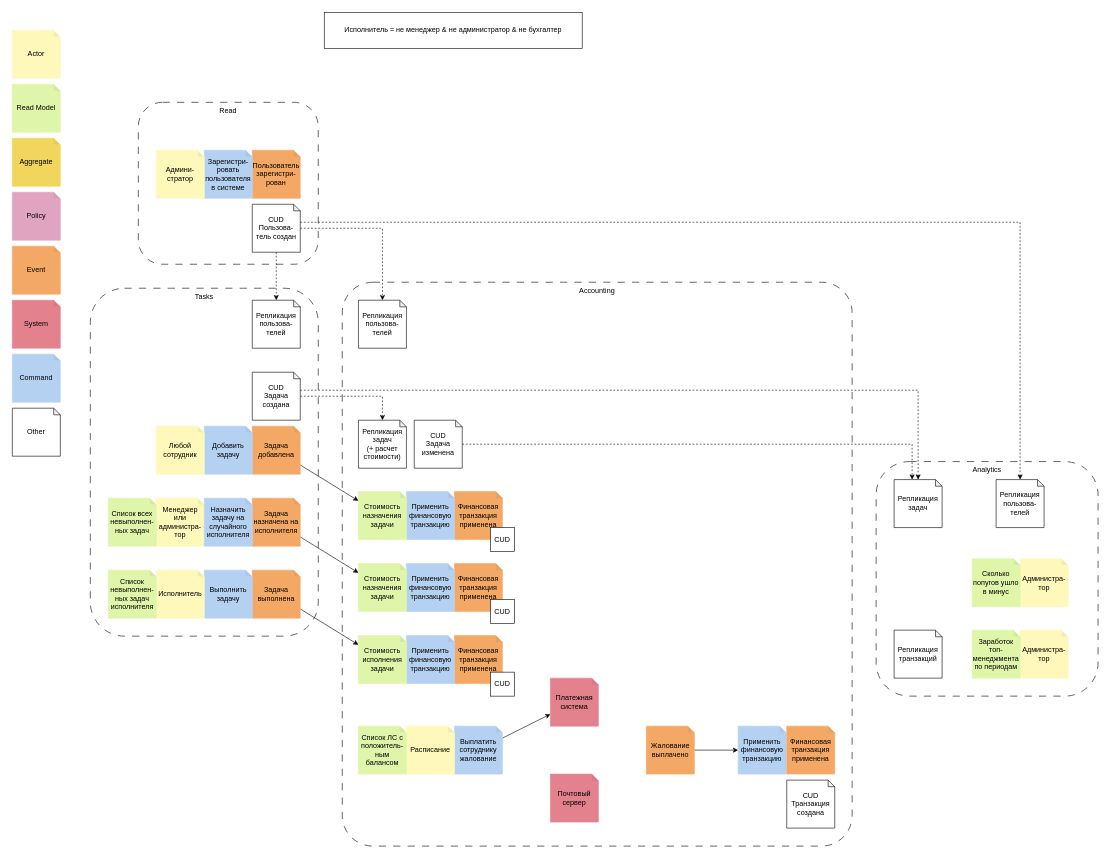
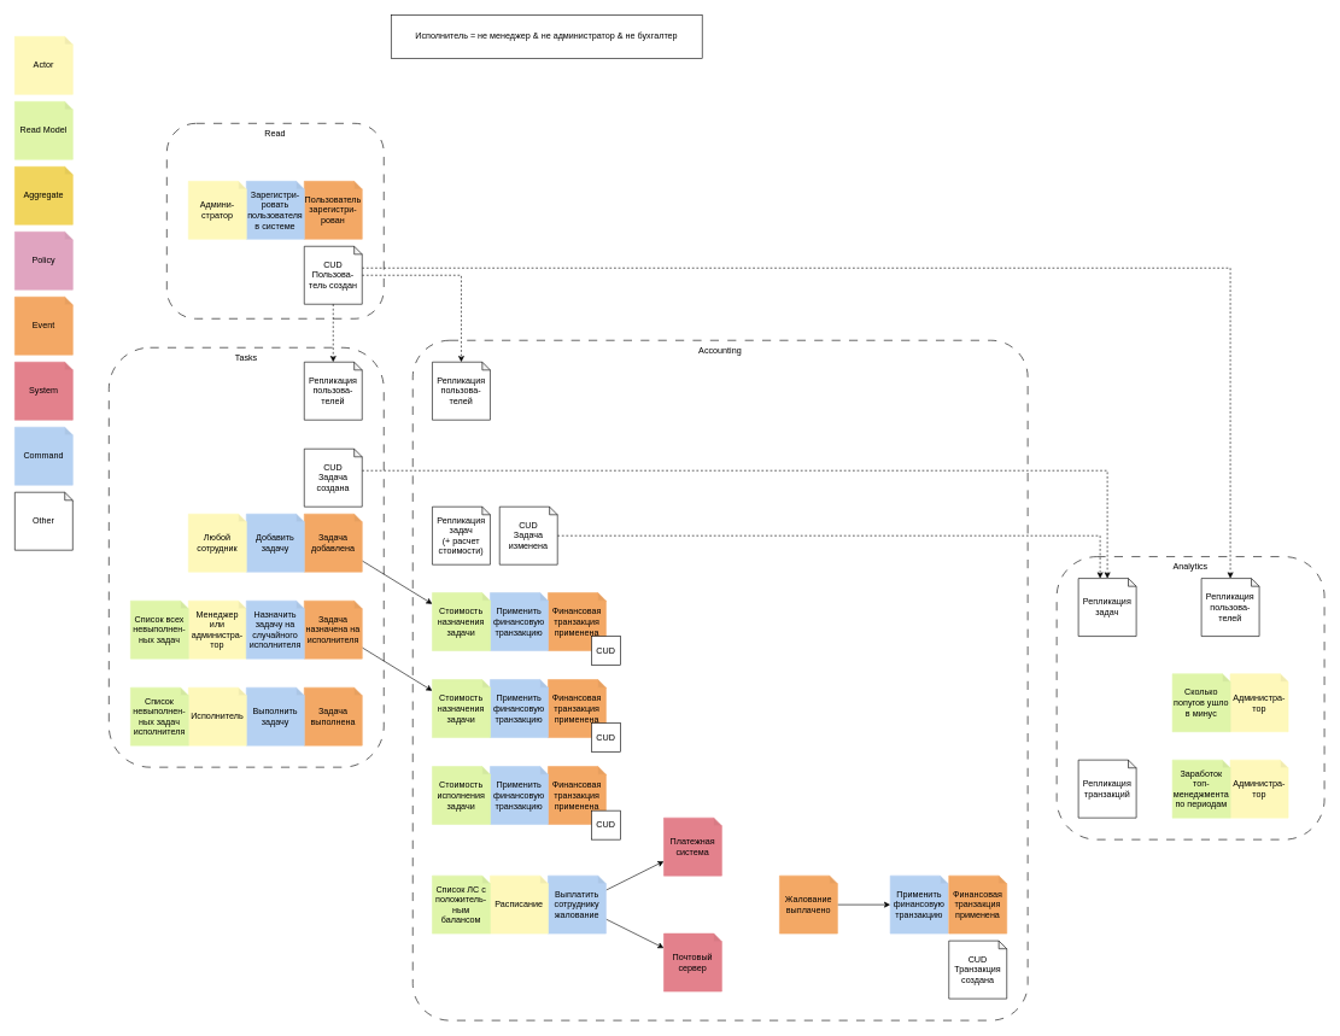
  <mxCell id="0" />
  <mxCell id="1" parent="0" />
  <mxCell id="2" value="Read" style="rounded=1;whiteSpace=wrap;html=1;dashed=1;fillColor=none;align=center;verticalAlign=top;dashPattern=12 12;" parent="1" vertex="1"><mxGeometry x="230" y="170.05" width="300" height="269.95" as="geometry" /></mxCell>
  <mxCell id="3" value="Tasks" style="rounded=1;whiteSpace=wrap;html=1;dashed=1;fillColor=none;align=center;verticalAlign=top;dashPattern=12 12;" parent="1" vertex="1"><mxGeometry x="150" y="480" width="380" height="580" as="geometry" /></mxCell>
  <mxCell id="4" value="Accounting" style="rounded=1;whiteSpace=wrap;html=1;dashed=1;fillColor=none;align=center;verticalAlign=top;dashPattern=12 12;arcSize=6;" parent="1" vertex="1"><mxGeometry x="570" y="470" width="850" height="940" as="geometry" /></mxCell>
  <mxCell id="5" value="Analytics" style="rounded=1;whiteSpace=wrap;html=1;dashed=1;fillColor=none;align=center;verticalAlign=top;dashPattern=12 12;" parent="1" vertex="1"><mxGeometry x="1460" y="769" width="370" height="391" as="geometry" /></mxCell>
  <mxCell id="6" value="Actor" style="shape=note;whiteSpace=wrap;html=1;backgroundOutline=1;darkOpacity=0.05;rotation=0;horizontal=1;size=11;labelBackgroundColor=none;fillColor=#fef8ba;strokeColor=#fef8ba;" parent="1" vertex="1"><mxGeometry x="20" y="50" width="80" height="80" as="geometry" /></mxCell>
  <mxCell id="7" value="Command" style="shape=note;whiteSpace=wrap;html=1;backgroundOutline=1;darkOpacity=0.05;rotation=0;horizontal=1;size=11;fillColor=#b5d1f2;strokeColor=#b5d1f2;" parent="1" vertex="1"><mxGeometry x="20" y="590" width="80" height="80" as="geometry" /></mxCell>
  <mxCell id="8" value="Aggregate" style="shape=note;whiteSpace=wrap;html=1;backgroundOutline=1;darkOpacity=0.05;rotation=0;horizontal=1;size=11;labelBackgroundColor=none;fillColor=#f1d55d;strokeColor=#f1d55d;" parent="1" vertex="1"><mxGeometry x="20" y="230" width="80" height="80" as="geometry" /></mxCell>
  <mxCell id="9" value="System" style="shape=note;whiteSpace=wrap;html=1;backgroundOutline=1;darkOpacity=0.05;rotation=0;horizontal=1;size=11;labelBackgroundColor=none;fillColor=#e3818c;strokeColor=#e3818c;" parent="1" vertex="1"><mxGeometry x="20" y="500" width="80" height="80" as="geometry" /></mxCell>
  <mxCell id="10" value="Read Model" style="shape=note;whiteSpace=wrap;html=1;backgroundOutline=1;darkOpacity=0.05;rotation=0;horizontal=1;size=11;labelBackgroundColor=none;fillColor=#dff5a9;strokeColor=#dff5a9;" parent="1" vertex="1"><mxGeometry x="20" y="140" width="80" height="80" as="geometry" /></mxCell>
  <mxCell id="11" value="Event" style="shape=note;whiteSpace=wrap;html=1;backgroundOutline=1;darkOpacity=0.05;rotation=0;horizontal=1;size=11;labelBackgroundColor=none;fillColor=#f3a865;strokeColor=#f3a865;" parent="1" vertex="1"><mxGeometry x="20" y="410" width="80" height="80" as="geometry" /></mxCell>
  <mxCell id="12" value="Policy" style="shape=note;whiteSpace=wrap;html=1;backgroundOutline=1;darkOpacity=0.05;rotation=0;horizontal=1;size=11;labelBackgroundColor=none;fillColor=#e0a4c0;strokeColor=#e0a4c0;" parent="1" vertex="1"><mxGeometry x="20" y="320" width="80" height="80" as="geometry" /></mxCell>
  <mxCell id="13" value="Пользователь зарегистри-рован" style="shape=note;html=1;backgroundOutline=1;darkOpacity=0.05;rotation=0;horizontal=1;size=11;labelBackgroundColor=none;fillColor=#f3a865;strokeColor=#f3a865;whiteSpace=wrap;" parent="1" vertex="1"><mxGeometry x="420" y="250.05" width="80" height="80" as="geometry" /></mxCell>
  <mxCell id="14" style="rounded=0;orthogonalLoop=1;jettySize=auto;html=1;" edge="1" parent="1" source="15" target="49"><mxGeometry relative="1" as="geometry" /></mxCell>
  <mxCell id="15" value="Задача добавлена" style="shape=note;html=1;backgroundOutline=1;darkOpacity=0.05;rotation=0;horizontal=1;size=11;labelBackgroundColor=none;fillColor=#f3a865;strokeColor=#f3a865;whiteSpace=wrap;" parent="1" vertex="1"><mxGeometry x="420" y="710" width="80" height="80" as="geometry" /></mxCell>
  <mxCell id="16" style="rounded=0;orthogonalLoop=1;jettySize=auto;html=1;" edge="1" parent="1" source="17" target="47"><mxGeometry relative="1" as="geometry" /></mxCell>
  <mxCell id="17" value="Задача назначена на исполнителя" style="shape=note;html=1;backgroundOutline=1;darkOpacity=0.05;rotation=0;horizontal=1;size=11;labelBackgroundColor=none;fillColor=#f3a865;strokeColor=#f3a865;whiteSpace=wrap;" parent="1" vertex="1"><mxGeometry x="420" y="830" width="80" height="80" as="geometry" /></mxCell>
- <mxCell id="18" style="rounded=0;orthogonalLoop=1;jettySize=auto;html=1;" edge="1" parent="1" source="19" target="48"><mxGeometry relative="1" as="geometry" /></mxCell>
  <mxCell id="19" value="Задача выполнена" style="shape=note;html=1;backgroundOutline=1;darkOpacity=0.05;rotation=0;horizontal=1;size=11;labelBackgroundColor=none;fillColor=#f3a865;strokeColor=#f3a865;whiteSpace=wrap;" parent="1" vertex="1"><mxGeometry x="420" y="950" width="80" height="80" as="geometry" /></mxCell>
  <mxCell id="20" value="Финансовая транзакция применена" style="shape=note;html=1;backgroundOutline=1;darkOpacity=0.05;rotation=0;horizontal=1;size=11;labelBackgroundColor=none;fillColor=#f3a865;strokeColor=#f3a865;whiteSpace=wrap;" parent="1" vertex="1"><mxGeometry x="757" y="1059" width="80" height="80" as="geometry" /></mxCell>
  <mxCell id="21" value="Зарегистри-ровать пользователя в системе" style="shape=note;whiteSpace=wrap;html=1;backgroundOutline=1;darkOpacity=0.05;rotation=0;horizontal=1;size=11;fillColor=#b5d1f2;strokeColor=#b5d1f2;" parent="1" vertex="1"><mxGeometry x="340" y="250.05" width="80" height="80" as="geometry" /></mxCell>
  <mxCell id="22" value="Админи-стратор" style="shape=note;whiteSpace=wrap;html=1;backgroundOutline=1;darkOpacity=0.05;rotation=0;horizontal=1;size=11;labelBackgroundColor=none;fillColor=#fef8ba;strokeColor=#fef8ba;" parent="1" vertex="1"><mxGeometry x="260" y="250.05" width="80" height="80" as="geometry" /></mxCell>
  <mxCell id="23" value="Добавить задачу" style="shape=note;whiteSpace=wrap;html=1;backgroundOutline=1;darkOpacity=0.05;rotation=0;horizontal=1;size=11;fillColor=#b5d1f2;strokeColor=#b5d1f2;" parent="1" vertex="1"><mxGeometry x="340" y="710" width="80" height="80" as="geometry" /></mxCell>
  <mxCell id="24" value="Любой сотрудник" style="shape=note;whiteSpace=wrap;html=1;backgroundOutline=1;darkOpacity=0.05;rotation=0;horizontal=1;size=11;labelBackgroundColor=none;fillColor=#fef8ba;strokeColor=#fef8ba;" parent="1" vertex="1"><mxGeometry x="260" y="710" width="80" height="80" as="geometry" /></mxCell>
  <mxCell id="25" value="Выполнить задачу" style="shape=note;whiteSpace=wrap;html=1;backgroundOutline=1;darkOpacity=0.05;rotation=0;horizontal=1;size=11;fillColor=#b5d1f2;strokeColor=#b5d1f2;" parent="1" vertex="1"><mxGeometry x="340" y="950" width="80" height="80" as="geometry" /></mxCell>
  <mxCell id="26" value="Применить финансовую транзакцию" style="shape=note;whiteSpace=wrap;html=1;backgroundOutline=1;darkOpacity=0.05;rotation=0;horizontal=1;size=11;fillColor=#b5d1f2;strokeColor=#b5d1f2;" parent="1" vertex="1"><mxGeometry x="677" y="1059" width="80" height="80" as="geometry" /></mxCell>
  <mxCell id="27" value="Менеджер или администра-тор" style="shape=note;whiteSpace=wrap;html=1;backgroundOutline=1;darkOpacity=0.05;rotation=0;horizontal=1;size=11;labelBackgroundColor=none;fillColor=#fef8ba;strokeColor=#fef8ba;" parent="1" vertex="1"><mxGeometry x="260" y="830" width="80" height="80" as="geometry" /></mxCell>
  <mxCell id="28" value="Исполнитель" style="shape=note;whiteSpace=wrap;html=1;backgroundOutline=1;darkOpacity=0.05;rotation=0;horizontal=1;size=11;labelBackgroundColor=none;fillColor=#fef8ba;strokeColor=#fef8ba;" parent="1" vertex="1"><mxGeometry x="260" y="950" width="80" height="80" as="geometry" /></mxCell>
  <mxCell id="29" value="Исполнитель = не менеджер &amp;amp; не администратор &amp;amp; не бухгалтер" style="rounded=0;whiteSpace=wrap;html=1;" parent="1" vertex="1"><mxGeometry x="540" y="20" width="430" height="60" as="geometry" /></mxCell>
  <mxCell id="30" value="Назначить задачу на случайного исполнителя" style="shape=note;whiteSpace=wrap;html=1;backgroundOutline=1;darkOpacity=0.05;rotation=0;horizontal=1;size=11;fillColor=#b5d1f2;strokeColor=#b5d1f2;" parent="1" vertex="1"><mxGeometry x="340" y="830" width="80" height="80" as="geometry" /></mxCell>
  <mxCell id="31" value="Финансовая транзакция применена" style="shape=note;html=1;backgroundOutline=1;darkOpacity=0.05;rotation=0;horizontal=1;size=11;labelBackgroundColor=none;fillColor=#f3a865;strokeColor=#f3a865;whiteSpace=wrap;" parent="1" vertex="1"><mxGeometry x="757" y="819" width="80" height="80" as="geometry" /></mxCell>
  <mxCell id="32" value="Применить финансовую транзакцию" style="shape=note;whiteSpace=wrap;html=1;backgroundOutline=1;darkOpacity=0.05;rotation=0;horizontal=1;size=11;fillColor=#b5d1f2;strokeColor=#b5d1f2;" parent="1" vertex="1"><mxGeometry x="677" y="819" width="80" height="80" as="geometry" /></mxCell>
  <mxCell id="33" value="Финансовая транзакция применена" style="shape=note;html=1;backgroundOutline=1;darkOpacity=0.05;rotation=0;horizontal=1;size=11;labelBackgroundColor=none;fillColor=#f3a865;strokeColor=#f3a865;whiteSpace=wrap;" parent="1" vertex="1"><mxGeometry x="757" y="939" width="80" height="80" as="geometry" /></mxCell>
  <mxCell id="34" value="Применить финансовую транзакцию" style="shape=note;whiteSpace=wrap;html=1;backgroundOutline=1;darkOpacity=0.05;rotation=0;horizontal=1;size=11;fillColor=#b5d1f2;strokeColor=#b5d1f2;" parent="1" vertex="1"><mxGeometry x="677" y="939" width="80" height="80" as="geometry" /></mxCell>
  <mxCell id="35" value="Список всех невыполнен-ных задач" style="shape=note;whiteSpace=wrap;html=1;backgroundOutline=1;darkOpacity=0.05;rotation=0;horizontal=1;size=11;labelBackgroundColor=none;fillColor=#dff5a9;strokeColor=#dff5a9;" parent="1" vertex="1"><mxGeometry x="180" y="830" width="80" height="80" as="geometry" /></mxCell>
  <mxCell id="36" value="Список невыполнен-ных задач исполнителя" style="shape=note;whiteSpace=wrap;html=1;backgroundOutline=1;darkOpacity=0.05;rotation=0;horizontal=1;size=11;labelBackgroundColor=none;fillColor=#dff5a9;strokeColor=#dff5a9;" parent="1" vertex="1"><mxGeometry x="180" y="950" width="80" height="80" as="geometry" /></mxCell>
  <mxCell id="37" style="rounded=0;orthogonalLoop=1;jettySize=auto;html=1;" edge="1" parent="1" source="39" target="42"><mxGeometry relative="1" as="geometry" /></mxCell>
+ <mxCell id="38" style="rounded=0;orthogonalLoop=1;jettySize=auto;html=1;" edge="1" parent="1" source="39" target="50"><mxGeometry relative="1" as="geometry" /></mxCell>
  <mxCell id="39" value="Выплатить сотруднику жалование" style="shape=note;whiteSpace=wrap;html=1;backgroundOutline=1;darkOpacity=0.05;rotation=0;horizontal=1;size=11;fillColor=#b5d1f2;strokeColor=#b5d1f2;" parent="1" vertex="1"><mxGeometry x="757" y="1210" width="80" height="80" as="geometry" /></mxCell>
  <mxCell id="40" value="Расписание" style="shape=note;whiteSpace=wrap;html=1;backgroundOutline=1;darkOpacity=0.05;rotation=0;horizontal=1;size=11;labelBackgroundColor=none;fillColor=#fef8ba;strokeColor=#fef8ba;" parent="1" vertex="1"><mxGeometry x="677" y="1210" width="80" height="80" as="geometry" /></mxCell>
  <mxCell id="41" value="Список ЛС с положитель-ным балансом" style="shape=note;whiteSpace=wrap;html=1;backgroundOutline=1;darkOpacity=0.05;rotation=0;horizontal=1;size=11;labelBackgroundColor=none;fillColor=#dff5a9;strokeColor=#dff5a9;" parent="1" vertex="1"><mxGeometry x="597" y="1210" width="80" height="80" as="geometry" /></mxCell>
  <mxCell id="42" value="Платежная система" style="shape=note;whiteSpace=wrap;html=1;backgroundOutline=1;darkOpacity=0.05;rotation=0;horizontal=1;size=11;labelBackgroundColor=none;fillColor=#e3818c;strokeColor=#e3818c;" parent="1" vertex="1"><mxGeometry x="917" y="1130" width="80" height="80" as="geometry" /></mxCell>
  <mxCell id="43" style="edgeStyle=orthogonalEdgeStyle;rounded=0;orthogonalLoop=1;jettySize=auto;html=1;" edge="1" parent="1" source="44" target="45"><mxGeometry relative="1" as="geometry" /></mxCell>
  <mxCell id="44" value="Жалование выплачено" style="shape=note;html=1;backgroundOutline=1;darkOpacity=0.05;rotation=0;horizontal=1;size=11;labelBackgroundColor=none;fillColor=#f3a865;strokeColor=#f3a865;whiteSpace=wrap;" parent="1" vertex="1"><mxGeometry x="1077" y="1210" width="80" height="80" as="geometry" /></mxCell>
  <mxCell id="45" value="Применить финансовую транзакцию" style="shape=note;whiteSpace=wrap;html=1;backgroundOutline=1;darkOpacity=0.05;rotation=0;horizontal=1;size=11;fillColor=#b5d1f2;strokeColor=#b5d1f2;" parent="1" vertex="1"><mxGeometry x="1230" y="1210" width="80" height="80" as="geometry" /></mxCell>
  <mxCell id="46" value="Финансовая транзакция применена" style="shape=note;html=1;backgroundOutline=1;darkOpacity=0.05;rotation=0;horizontal=1;size=11;labelBackgroundColor=none;fillColor=#f3a865;strokeColor=#f3a865;whiteSpace=wrap;" parent="1" vertex="1"><mxGeometry x="1311" y="1210" width="80" height="80" as="geometry" /></mxCell>
  <mxCell id="47" value="Стоимость назначения задачи" style="shape=note;whiteSpace=wrap;html=1;backgroundOutline=1;darkOpacity=0.05;rotation=0;horizontal=1;size=11;labelBackgroundColor=none;fillColor=#dff5a9;strokeColor=#dff5a9;" parent="1" vertex="1"><mxGeometry x="597" y="939" width="80" height="80" as="geometry" /></mxCell>
  <mxCell id="48" value="Стоимость исполнения задачи" style="shape=note;whiteSpace=wrap;html=1;backgroundOutline=1;darkOpacity=0.05;rotation=0;horizontal=1;size=11;labelBackgroundColor=none;fillColor=#dff5a9;strokeColor=#dff5a9;" parent="1" vertex="1"><mxGeometry x="597" y="1059" width="80" height="80" as="geometry" /></mxCell>
  <mxCell id="49" value="Стоимость назначения задачи" style="shape=note;whiteSpace=wrap;html=1;backgroundOutline=1;darkOpacity=0.05;rotation=0;horizontal=1;size=11;labelBackgroundColor=none;fillColor=#dff5a9;strokeColor=#dff5a9;" parent="1" vertex="1"><mxGeometry x="597" y="819" width="80" height="80" as="geometry" /></mxCell>
  <mxCell id="50" value="Почтовый сервер" style="shape=note;whiteSpace=wrap;html=1;backgroundOutline=1;darkOpacity=0.05;rotation=0;horizontal=1;size=11;labelBackgroundColor=none;fillColor=#e3818c;strokeColor=#e3818c;" parent="1" vertex="1"><mxGeometry x="917" y="1290" width="80" height="80" as="geometry" /></mxCell>
  <mxCell id="51" value="Other" style="shape=note;whiteSpace=wrap;html=1;backgroundOutline=1;darkOpacity=0.05;rotation=0;horizontal=1;size=11;" vertex="1" parent="1"><mxGeometry x="20" y="680" width="80" height="80" as="geometry" /></mxCell>
  <mxCell id="52" style="edgeStyle=orthogonalEdgeStyle;rounded=0;orthogonalLoop=1;jettySize=auto;html=1;dashed=1;" edge="1" parent="1" source="54" target="60"><mxGeometry relative="1" as="geometry" /></mxCell>
  <mxCell id="53" style="edgeStyle=orthogonalEdgeStyle;rounded=0;orthogonalLoop=1;jettySize=auto;html=1;dashed=1;" edge="1" parent="1" source="54" target="70"><mxGeometry relative="1" as="geometry"><Array as="points"><mxPoint x="1700" y="370" /></Array></mxGeometry></mxCell>
  <mxCell id="54" value="CUD&lt;br&gt;Пользова-тель создан" style="shape=note;whiteSpace=wrap;html=1;backgroundOutline=1;darkOpacity=0.05;rotation=0;horizontal=1;size=11;" vertex="1" parent="1"><mxGeometry x="420" y="340" width="80" height="80" as="geometry" /></mxCell>
- <mxCell id="55" style="edgeStyle=orthogonalEdgeStyle;rounded=0;orthogonalLoop=1;jettySize=auto;html=1;dashed=1;" edge="1" parent="1" source="57" target="61"><mxGeometry relative="1" as="geometry"><Array as="points"><mxPoint x="637" y="660" /></Array></mxGeometry></mxCell>
  <mxCell id="56" style="edgeStyle=orthogonalEdgeStyle;rounded=0;orthogonalLoop=1;jettySize=auto;html=1;dashed=1;" edge="1" parent="1" source="57" target="64"><mxGeometry relative="1" as="geometry"><Array as="points"><mxPoint x="1530" y="650" /></Array></mxGeometry></mxCell>
  <mxCell id="57" value="CUD&lt;br&gt;Задача создана" style="shape=note;whiteSpace=wrap;html=1;backgroundOutline=1;darkOpacity=0.05;rotation=0;horizontal=1;size=11;" vertex="1" parent="1"><mxGeometry x="420" y="620" width="80" height="80" as="geometry" /></mxCell>
  <mxCell id="58" value="Репликация пользова-телей" style="shape=note;whiteSpace=wrap;html=1;backgroundOutline=1;darkOpacity=0.05;rotation=0;horizontal=1;size=11;" vertex="1" parent="1"><mxGeometry x="420" y="500" width="80" height="80" as="geometry" /></mxCell>
  <mxCell id="59" style="edgeStyle=orthogonalEdgeStyle;rounded=0;orthogonalLoop=1;jettySize=auto;html=1;entryX=0.5;entryY=0;entryDx=0;entryDy=0;entryPerimeter=0;dashed=1;" edge="1" parent="1" source="54" target="58"><mxGeometry relative="1" as="geometry" /></mxCell>
  <mxCell id="60" value="Репликация пользова-телей" style="shape=note;whiteSpace=wrap;html=1;backgroundOutline=1;darkOpacity=0.05;rotation=0;horizontal=1;size=11;" vertex="1" parent="1"><mxGeometry x="597" y="500" width="80" height="80" as="geometry" /></mxCell>
  <mxCell id="61" value="Репликация задач&lt;br&gt;(+ расчет стоимости)" style="shape=note;whiteSpace=wrap;html=1;backgroundOutline=1;darkOpacity=0.05;rotation=0;horizontal=1;size=11;" vertex="1" parent="1"><mxGeometry x="597" y="700" width="80" height="80" as="geometry" /></mxCell>
  <mxCell id="62" value="" style="edgeStyle=orthogonalEdgeStyle;rounded=0;orthogonalLoop=1;jettySize=auto;html=1;dashed=1;" edge="1" parent="1" source="63" target="64"><mxGeometry relative="1" as="geometry"><Array as="points"><mxPoint x="1520" y="740" /></Array></mxGeometry></mxCell>
  <mxCell id="63" value="CUD&lt;br&gt;Задача изменена" style="shape=note;whiteSpace=wrap;html=1;backgroundOutline=1;darkOpacity=0.05;rotation=0;horizontal=1;size=11;" vertex="1" parent="1"><mxGeometry x="690" y="700" width="80" height="80" as="geometry" /></mxCell>
  <mxCell id="64" value="Репликация задач" style="shape=note;whiteSpace=wrap;html=1;backgroundOutline=1;darkOpacity=0.05;rotation=0;horizontal=1;size=11;" vertex="1" parent="1"><mxGeometry x="1490" y="799" width="80" height="80" as="geometry" /></mxCell>
  <mxCell id="65" value="CUD&lt;br&gt;Транзакция создана" style="shape=note;whiteSpace=wrap;html=1;backgroundOutline=1;darkOpacity=0.05;rotation=0;horizontal=1;size=11;" vertex="1" parent="1"><mxGeometry x="1311" y="1300" width="80" height="80" as="geometry" /></mxCell>
  <mxCell id="66" value="Репликация транзакций" style="shape=note;whiteSpace=wrap;html=1;backgroundOutline=1;darkOpacity=0.05;rotation=0;horizontal=1;size=11;" vertex="1" parent="1"><mxGeometry x="1490" y="1050" width="80" height="80" as="geometry" /></mxCell>
  <mxCell id="67" value="CUD" style="whiteSpace=wrap;html=1;aspect=fixed;" vertex="1" parent="1"><mxGeometry x="817" y="1120" width="40" height="40" as="geometry" /></mxCell>
  <mxCell id="68" value="CUD" style="whiteSpace=wrap;html=1;aspect=fixed;" vertex="1" parent="1"><mxGeometry x="817" y="999" width="40" height="40" as="geometry" /></mxCell>
  <mxCell id="69" value="CUD" style="whiteSpace=wrap;html=1;aspect=fixed;" vertex="1" parent="1"><mxGeometry x="817" y="879" width="40" height="40" as="geometry" /></mxCell>
  <mxCell id="70" value="Репликация пользова-телей" style="shape=note;whiteSpace=wrap;html=1;backgroundOutline=1;darkOpacity=0.05;rotation=0;horizontal=1;size=11;" vertex="1" parent="1"><mxGeometry x="1660" y="799" width="80" height="80" as="geometry" /></mxCell>
  <mxCell id="71" value="Администра-тор" style="shape=note;whiteSpace=wrap;html=1;backgroundOutline=1;darkOpacity=0.05;rotation=0;horizontal=1;size=11;labelBackgroundColor=none;fillColor=#fef8ba;strokeColor=#fef8ba;" vertex="1" parent="1"><mxGeometry x="1700" y="931" width="80" height="80" as="geometry" /></mxCell>
  <mxCell id="72" value="Сколько попугов ушло в минус" style="shape=note;whiteSpace=wrap;html=1;backgroundOutline=1;darkOpacity=0.05;rotation=0;horizontal=1;size=11;labelBackgroundColor=none;fillColor=#dff5a9;strokeColor=#dff5a9;" vertex="1" parent="1"><mxGeometry x="1620" y="931" width="80" height="80" as="geometry" /></mxCell>
  <mxCell id="73" value="Администра-тор" style="shape=note;whiteSpace=wrap;html=1;backgroundOutline=1;darkOpacity=0.05;rotation=0;horizontal=1;size=11;labelBackgroundColor=none;fillColor=#fef8ba;strokeColor=#fef8ba;" vertex="1" parent="1"><mxGeometry x="1700" y="1050" width="80" height="80" as="geometry" /></mxCell>
  <mxCell id="74" value="Заработок топ-менеджмента по периодам" style="shape=note;whiteSpace=wrap;html=1;backgroundOutline=1;darkOpacity=0.05;rotation=0;horizontal=1;size=11;labelBackgroundColor=none;fillColor=#dff5a9;strokeColor=#dff5a9;" vertex="1" parent="1"><mxGeometry x="1620" y="1050" width="80" height="80" as="geometry" /></mxCell>
